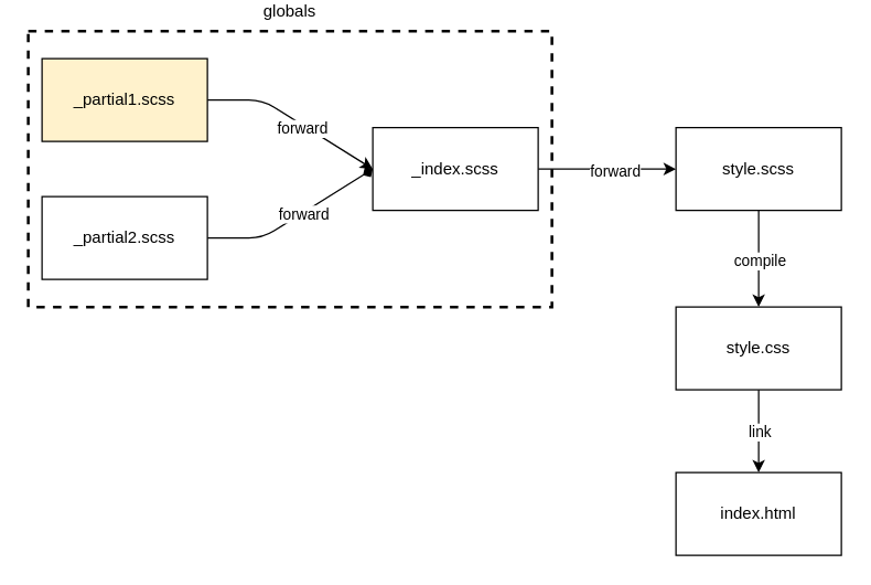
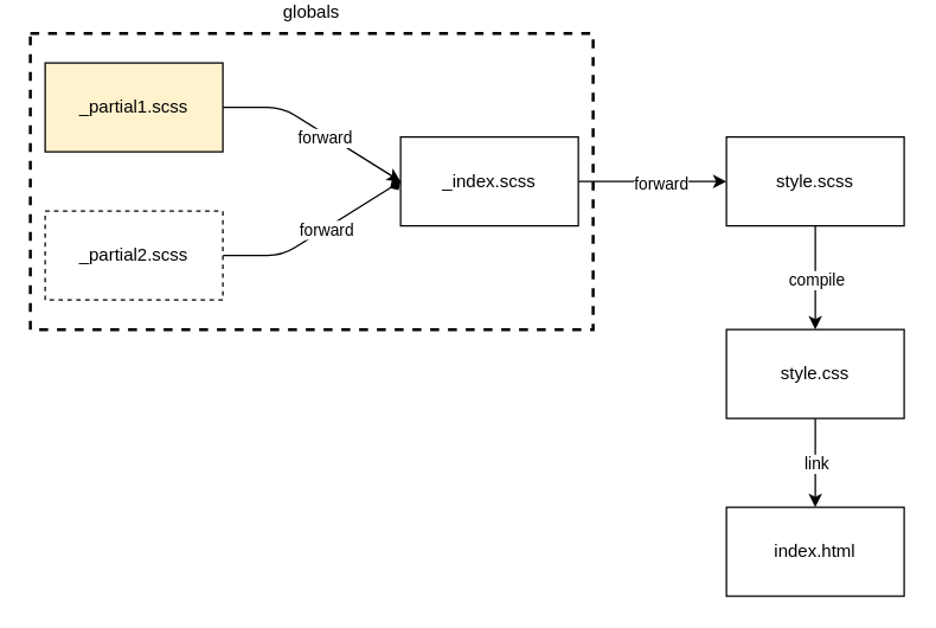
  <mxCell id="0" />
  <mxCell id="1" parent="0" />
  <mxCell id="2" value="globals" style="whiteSpace=wrap;html=1;dashed=1;fillColor=none;strokeWidth=2;labelPosition=center;verticalLabelPosition=top;align=center;verticalAlign=bottom;spacingBottom=5;" vertex="1" parent="1"><mxGeometry x="20" y="20" width="380" height="200" as="geometry" /></mxCell>
  <mxCell id="3" style="edgeStyle=none;html=1;exitX=1;exitY=0.5;exitDx=0;exitDy=0;entryX=0;entryY=0.5;entryDx=0;entryDy=0;" edge="1" parent="1" source="5" target="11"><mxGeometry relative="1" as="geometry"><mxPoint x="210" y="120" as="targetPoint" /><Array as="points"><mxPoint x="190" y="70" /></Array></mxGeometry></mxCell>
  <mxCell id="4" value="forward" style="edgeLabel;html=1;align=center;verticalAlign=middle;resizable=0;points=[];" vertex="1" connectable="0" parent="3"><mxGeometry x="0.119" y="-2" relative="1" as="geometry"><mxPoint as="offset" /></mxGeometry></mxCell>
  <mxCell id="5" value="_partial1.scss" style="whiteSpace=wrap;html=1;fillColor=#fff2cc;" vertex="1" parent="1"><mxGeometry x="30" y="40" width="120" height="60" as="geometry" /></mxCell>
  <mxCell id="6" style="edgeStyle=none;html=1;entryX=0;entryY=0.5;entryDx=0;entryDy=0;endArrow=diamond;" edge="1" parent="1" source="8" target="11"><mxGeometry relative="1" as="geometry"><Array as="points"><mxPoint x="190" y="170" /></Array></mxGeometry></mxCell>
  <mxCell id="7" value="forward" style="edgeLabel;html=1;align=center;verticalAlign=middle;resizable=0;points=[];" vertex="1" connectable="0" parent="6"><mxGeometry x="0.108" y="-1" relative="1" as="geometry"><mxPoint as="offset" /></mxGeometry></mxCell>
- <mxCell id="8" value="_partial2.scss" style="whiteSpace=wrap;html=1;" vertex="1" parent="1"><mxGeometry x="30" y="140" width="120" height="60" as="geometry" /></mxCell>
+ <mxCell id="8" value="_partial2.scss" style="whiteSpace=wrap;html=1;dashed=1;" vertex="1" parent="1"><mxGeometry x="30" y="140" width="120" height="60" as="geometry" /></mxCell>
  <mxCell id="9" style="edgeStyle=none;html=1;" edge="1" parent="1" source="11" target="14"><mxGeometry relative="1" as="geometry" /></mxCell>
  <mxCell id="10" value="forward" style="edgeLabel;html=1;align=center;verticalAlign=middle;resizable=0;points=[];" vertex="1" connectable="0" parent="9"><mxGeometry x="0.108" y="-1" relative="1" as="geometry"><mxPoint as="offset" /></mxGeometry></mxCell>
  <mxCell id="11" value="_index.scss" style="whiteSpace=wrap;html=1;" vertex="1" parent="1"><mxGeometry x="270" y="90" width="120" height="60" as="geometry" /></mxCell>
  <mxCell id="12" style="edgeStyle=none;html=1;entryX=0.5;entryY=0;entryDx=0;entryDy=0;" edge="1" parent="1" target="17"><mxGeometry relative="1" as="geometry"><mxPoint x="550" y="150" as="sourcePoint" /></mxGeometry></mxCell>
  <mxCell id="13" value="compile" style="edgeLabel;html=1;align=center;verticalAlign=middle;resizable=0;points=[];" vertex="1" connectable="0" parent="12"><mxGeometry x="-0.393" y="-1" relative="1" as="geometry"><mxPoint x="1" y="15" as="offset" /></mxGeometry></mxCell>
  <mxCell id="14" value="style.scss" style="whiteSpace=wrap;html=1;strokeWidth=1;fillColor=default;" vertex="1" parent="1"><mxGeometry x="490" y="90" width="120" height="60" as="geometry" /></mxCell>
  <mxCell id="15" style="edgeStyle=none;html=1;" edge="1" parent="1" source="17" target="18"><mxGeometry relative="1" as="geometry" /></mxCell>
  <mxCell id="16" value="link" style="edgeLabel;html=1;align=center;verticalAlign=middle;resizable=0;points=[];" vertex="1" connectable="0" parent="15"><mxGeometry x="-0.428" relative="1" as="geometry"><mxPoint y="13" as="offset" /></mxGeometry></mxCell>
  <mxCell id="17" value="style.css" style="whiteSpace=wrap;html=1;strokeWidth=1;fillColor=default;" vertex="1" parent="1"><mxGeometry x="490" y="220" width="120" height="60" as="geometry" /></mxCell>
  <mxCell id="18" value="index.html" style="whiteSpace=wrap;html=1;strokeWidth=1;fillColor=default;" vertex="1" parent="1"><mxGeometry x="490" y="340" width="120" height="60" as="geometry" /></mxCell>
